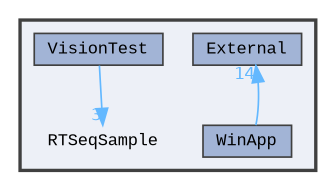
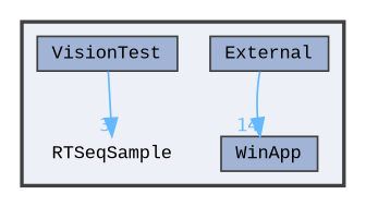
  digraph {
    compound=true
    fontname="Liberation Mono"
    node [fontname="Liberation Mono" fontsize=10 shape=box color=grey25 fillcolor="#a2b4d6" style=filled]
    edge [color=steelblue1 fontcolor=steelblue1 fontname="Liberation Mono" fontsize=10 labeldistance=1.5 labelfontname=Helvetica labelfontsize=10]
    n1 [height=0.2 label=RTSeqSample shape=plaintext width=0.4 color="" fillcolor="" style=""]
    n2 [height=0.2 label=External width=0.4]
    n3 [height=0.2 label=VisionTest width=0.4]
    n4 [height=0.2 label=WinApp width=0.4]
    subgraph cluster_1 {
      bgcolor="#edf0f7"
      fontsize=10
      pencolor=grey25
      style="filled,bold"
      n1
      n2
      n3
      n4
    }
    n3 -> n1 [headlabel=3]
-   n4 -> n2 [headlabel=14]
+   n2 -> n4 [headlabel=14]
  }
